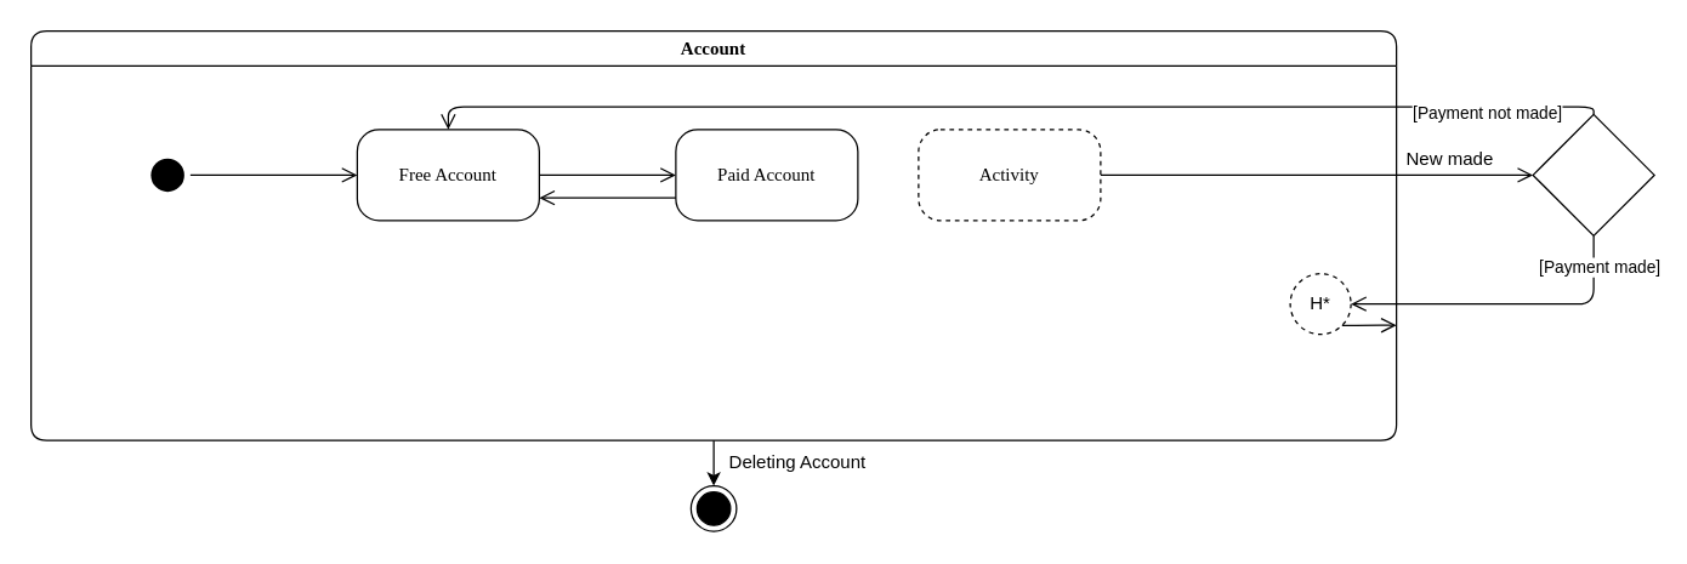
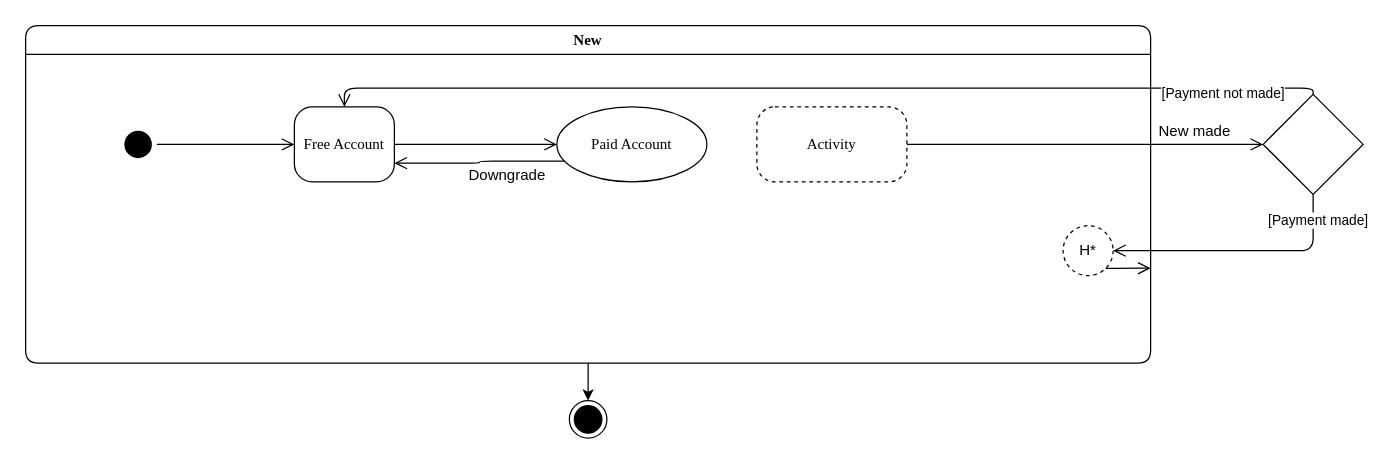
  <mxCell id="0" />
  <mxCell id="1" parent="0" />
  <mxCell id="2" style="edgeStyle=orthogonalEdgeStyle;rounded=0;orthogonalLoop=1;jettySize=auto;html=1;exitX=0.5;exitY=1;exitDx=0;exitDy=0;entryX=0.5;entryY=0;entryDx=0;entryDy=0;strokeColor=#000000;" edge="1" parent="1" source="3" target="15"><mxGeometry relative="1" as="geometry" /></mxCell>
- <mxCell id="3" value="Account" style="swimlane;whiteSpace=wrap;html=1;rounded=1;shadow=0;comic=0;labelBackgroundColor=none;strokeWidth=1;fontFamily=Verdana;fontSize=12;align=center;" vertex="1" parent="1"><mxGeometry x="20" y="20" width="900" height="270" as="geometry" /></mxCell>
+ <mxCell id="3" value="New" style="swimlane;whiteSpace=wrap;html=1;rounded=1;shadow=0;comic=0;labelBackgroundColor=none;strokeWidth=1;fontFamily=Verdana;fontSize=12;align=center;" vertex="1" parent="1"><mxGeometry x="20" y="20" width="900" height="270" as="geometry" /></mxCell>
  <mxCell id="4" style="edgeStyle=elbowEdgeStyle;html=1;labelBackgroundColor=none;endArrow=open;endSize=8;strokeColor=#000000;fontFamily=Verdana;fontSize=12;align=left;" edge="1" parent="3" source="5" target="8"><mxGeometry relative="1" as="geometry" /></mxCell>
- <mxCell id="5" value="Free Account" style="rounded=1;whiteSpace=wrap;html=1;arcSize=24;shadow=0;comic=0;labelBackgroundColor=none;fontFamily=Verdana;fontSize=12;align=center;" vertex="1" parent="3"><mxGeometry x="215" y="65" width="120" height="60" as="geometry" /></mxCell>
+ <mxCell id="5" value="Free Account" style="rounded=1;whiteSpace=wrap;html=1;arcSize=24;shadow=0;comic=0;labelBackgroundColor=none;fontFamily=Verdana;fontSize=12;align=center;" vertex="1" parent="3"><mxGeometry x="215" y="65" width="80" height="60" as="geometry" /></mxCell>
  <mxCell id="6" style="edgeStyle=elbowEdgeStyle;html=1;labelBackgroundColor=none;endArrow=open;endSize=8;strokeColor=#000000;fontFamily=Verdana;fontSize=12;align=left;" edge="1" parent="3" source="7" target="5"><mxGeometry relative="1" as="geometry" /></mxCell>
  <mxCell id="7" value="" style="ellipse;html=1;shape=startState;fillColor=#000000;strokeColor=none;rounded=1;shadow=0;comic=0;labelBackgroundColor=none;fontFamily=Verdana;fontSize=12;fontColor=#000000;align=center;direction=south;" vertex="1" parent="3"><mxGeometry x="75" y="80" width="30" height="30" as="geometry" /></mxCell>
- <mxCell id="8" value="Paid Account" style="rounded=1;whiteSpace=wrap;html=1;arcSize=24;shadow=0;comic=0;labelBackgroundColor=none;fontFamily=Verdana;fontSize=12;align=center;" vertex="1" parent="3"><mxGeometry x="425" y="65" width="120" height="60" as="geometry" /></mxCell>
+ <mxCell id="8" value="Paid Account" style="ellipse;whiteSpace=wrap;html=1;arcSize=24;shadow=0;comic=0;labelBackgroundColor=none;fontFamily=Verdana;fontSize=12;align=center;" vertex="1" parent="3"><mxGeometry x="425" y="65" width="120" height="60" as="geometry" /></mxCell>
  <mxCell id="9" value="Activity" style="rounded=1;whiteSpace=wrap;html=1;arcSize=24;shadow=0;comic=0;labelBackgroundColor=none;fontFamily=Verdana;fontSize=12;align=center;dashed=1;" vertex="1" parent="3"><mxGeometry x="585" y="65" width="120" height="60" as="geometry" /></mxCell>
  <mxCell id="10" style="edgeStyle=elbowEdgeStyle;html=1;labelBackgroundColor=none;endArrow=open;endSize=8;strokeColor=#000000;fontFamily=Verdana;fontSize=12;align=left;entryX=1;entryY=0.75;entryDx=0;entryDy=0;exitX=0;exitY=0.75;exitDx=0;exitDy=0;" edge="1" parent="3" source="8" target="5"><mxGeometry relative="1" as="geometry"><mxPoint x="345" y="125" as="sourcePoint" /><mxPoint x="410" y="125" as="targetPoint" /></mxGeometry></mxCell>
+ <mxCell id="11" value="Downgrade" style="text;html=1;align=center;verticalAlign=middle;resizable=0;points=[];autosize=1;strokeColor=none;fillColor=none;" vertex="1" parent="3"><mxGeometry x="345" y="105" width="80" height="30" as="geometry" /></mxCell>
  <mxCell id="12" value="H*" style="ellipse;whiteSpace=wrap;html=1;aspect=fixed;strokeColor=default;dashed=1;" vertex="1" parent="3"><mxGeometry x="830" y="160" width="40" height="40" as="geometry" /></mxCell>
  <mxCell id="13" style="edgeStyle=elbowEdgeStyle;html=1;labelBackgroundColor=none;endArrow=open;endSize=8;strokeColor=#000000;fontFamily=Verdana;fontSize=12;align=left;exitX=1;exitY=1;exitDx=0;exitDy=0;" edge="1" parent="3" source="12"><mxGeometry relative="1" as="geometry"><mxPoint x="870" y="210" as="sourcePoint" /><mxPoint x="900" y="194" as="targetPoint" /></mxGeometry></mxCell>
  <mxCell id="14" value="" style="rhombus;whiteSpace=wrap;html=1;strokeColor=default;" vertex="1" parent="1"><mxGeometry x="1010" y="75" width="80" height="80" as="geometry" /></mxCell>
  <mxCell id="15" value="" style="ellipse;html=1;shape=endState;fillColor=#000000;strokeColor=default;rounded=1;shadow=0;comic=0;labelBackgroundColor=none;fontFamily=Verdana;fontSize=12;fontColor=#000000;align=center;" vertex="1" parent="1"><mxGeometry x="455" y="320" width="30" height="30" as="geometry" /></mxCell>
  <mxCell id="16" style="edgeStyle=elbowEdgeStyle;html=1;labelBackgroundColor=none;endArrow=open;endSize=8;strokeColor=#000000;fontFamily=Verdana;fontSize=12;align=left;exitX=1;exitY=0.5;exitDx=0;exitDy=0;entryX=0;entryY=0.5;entryDx=0;entryDy=0;" edge="1" parent="1" source="9" target="14"><mxGeometry relative="1" as="geometry"><mxPoint x="730" y="115" as="sourcePoint" /><mxPoint x="840" y="115" as="targetPoint" /></mxGeometry></mxCell>
  <mxCell id="17" style="edgeStyle=elbowEdgeStyle;html=1;labelBackgroundColor=none;endArrow=open;endSize=8;strokeColor=#000000;fontFamily=Verdana;fontSize=12;align=left;exitX=0.5;exitY=1;exitDx=0;exitDy=0;entryX=1;entryY=0.5;entryDx=0;entryDy=0;" edge="1" parent="1" source="14" target="12"><mxGeometry relative="1" as="geometry"><mxPoint x="735" y="125" as="sourcePoint" /><mxPoint x="1020" y="125" as="targetPoint" /><Array as="points"><mxPoint x="1050" y="180" /></Array></mxGeometry></mxCell>
  <mxCell id="18" value="[Payment made]" style="edgeLabel;html=1;align=center;verticalAlign=middle;resizable=0;points=[];" connectable="0" vertex="1" parent="17"><mxGeometry x="-0.805" y="3" relative="1" as="geometry"><mxPoint as="offset" /></mxGeometry></mxCell>
  <mxCell id="19" style="edgeStyle=elbowEdgeStyle;html=1;labelBackgroundColor=none;endArrow=open;endSize=8;strokeColor=#000000;fontFamily=Verdana;fontSize=12;align=left;exitX=0.5;exitY=0;exitDx=0;exitDy=0;entryX=0.5;entryY=0;entryDx=0;entryDy=0;" edge="1" parent="1" source="14" target="5"><mxGeometry relative="1" as="geometry"><mxPoint x="1060" y="165" as="sourcePoint" /><mxPoint x="680" y="60" as="targetPoint" /><Array as="points"><mxPoint x="670" y="70" /></Array></mxGeometry></mxCell>
  <mxCell id="20" value="[Payment not made]" style="edgeLabel;html=1;align=center;verticalAlign=middle;resizable=0;points=[];" connectable="0" vertex="1" parent="19"><mxGeometry x="-0.805" y="3" relative="1" as="geometry"><mxPoint as="offset" /></mxGeometry></mxCell>
  <mxCell id="21" value="New made" style="text;html=1;align=center;verticalAlign=middle;resizable=0;points=[];autosize=1;strokeColor=none;fillColor=none;" vertex="1" parent="1"><mxGeometry x="920" y="90" width="70" height="30" as="geometry" /></mxCell>
- <mxCell id="22" value="Deleting Account" style="text;html=1;align=center;verticalAlign=middle;resizable=0;points=[];autosize=1;strokeColor=none;fillColor=none;" vertex="1" parent="1"><mxGeometry x="470" y="290" width="110" height="30" as="geometry" /></mxCell>
